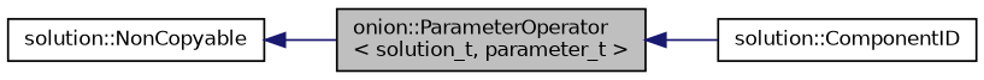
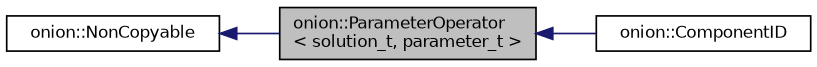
  digraph {
    rankdir=LR
    node [color=black fillcolor=white fontname=Helvetica fontsize=10 shape=record style=filled]
    edge [color=midnightblue dir=back fontname=Helvetica fontsize=10 labelfontname=Helvetica labelfontsize=10 style=solid]
    n1 [fillcolor=grey75 fontcolor=black height=0.2 label="onion::ParameterOperator\l\< solution_t, parameter_t \>" width=0.4]
-   n2 [height=0.2 label="solution::ComponentID" width=0.4]
-   n3 [height=0.2 label="solution::NonCopyable" width=0.4]
+   n2 [height=0.2 label="onion::ComponentID" width=0.4]
+   n3 [height=0.2 label="onion::NonCopyable" width=0.4]
    n1 -> n2
    n3 -> n1
  }
